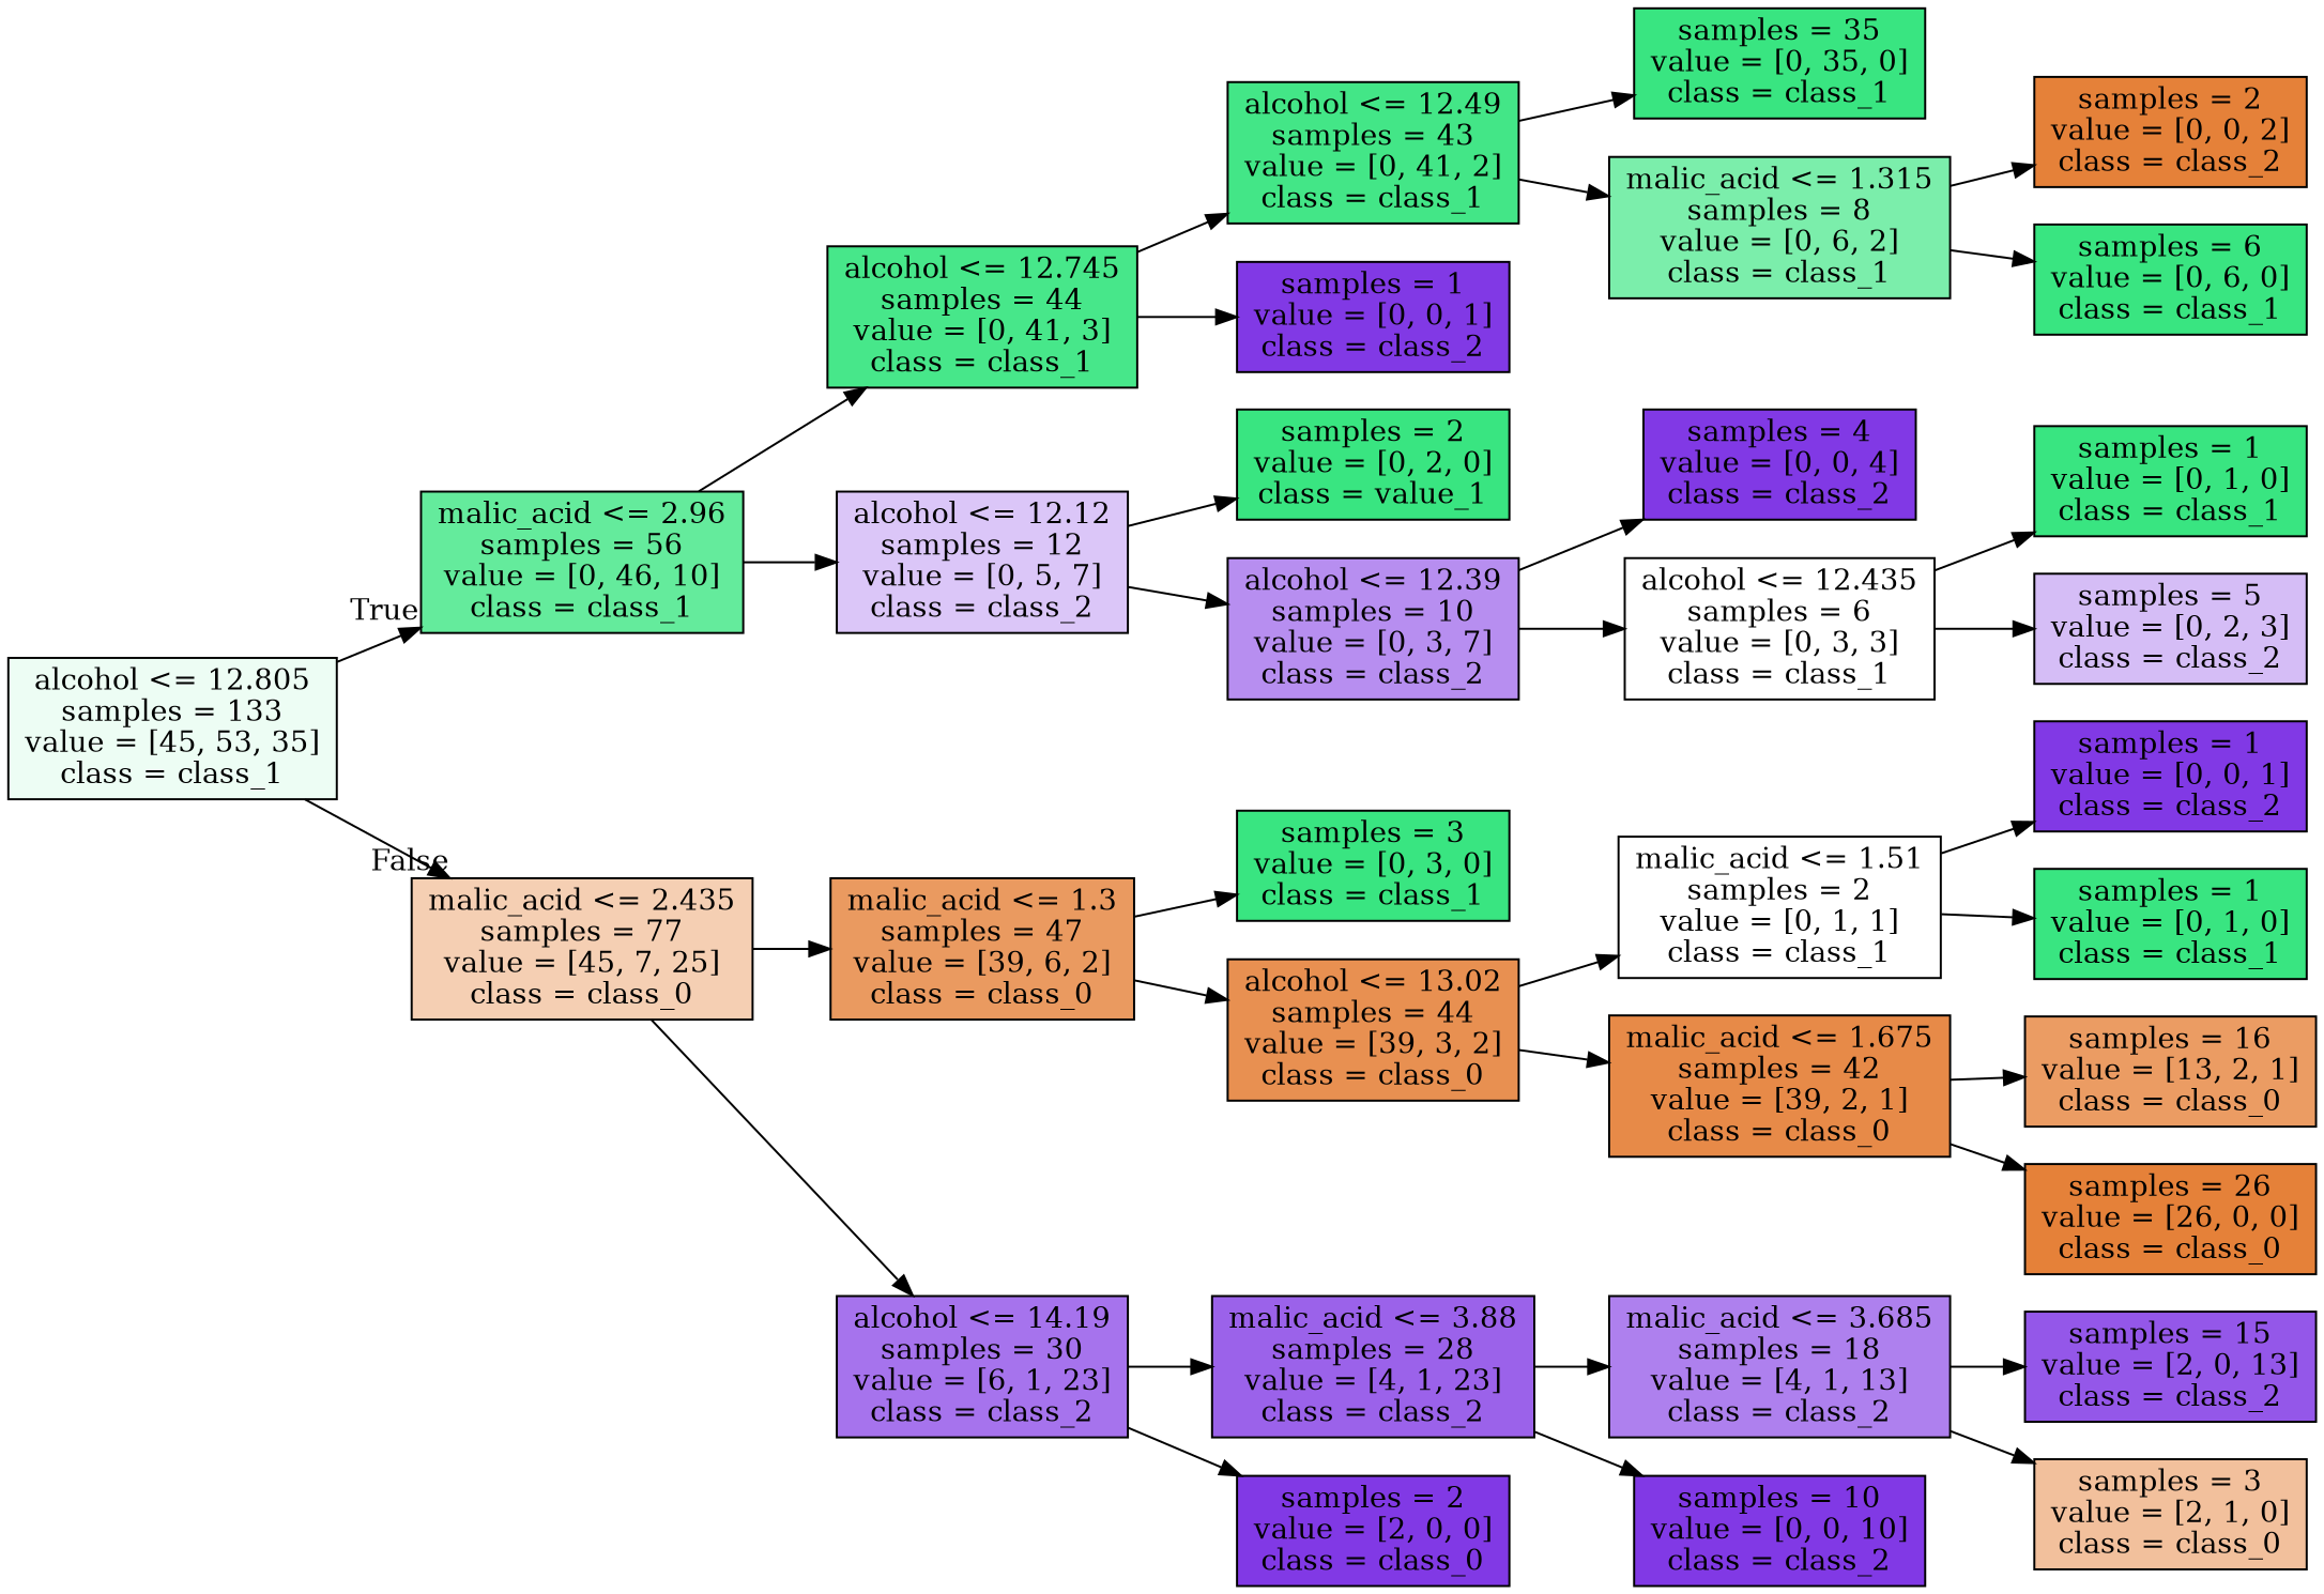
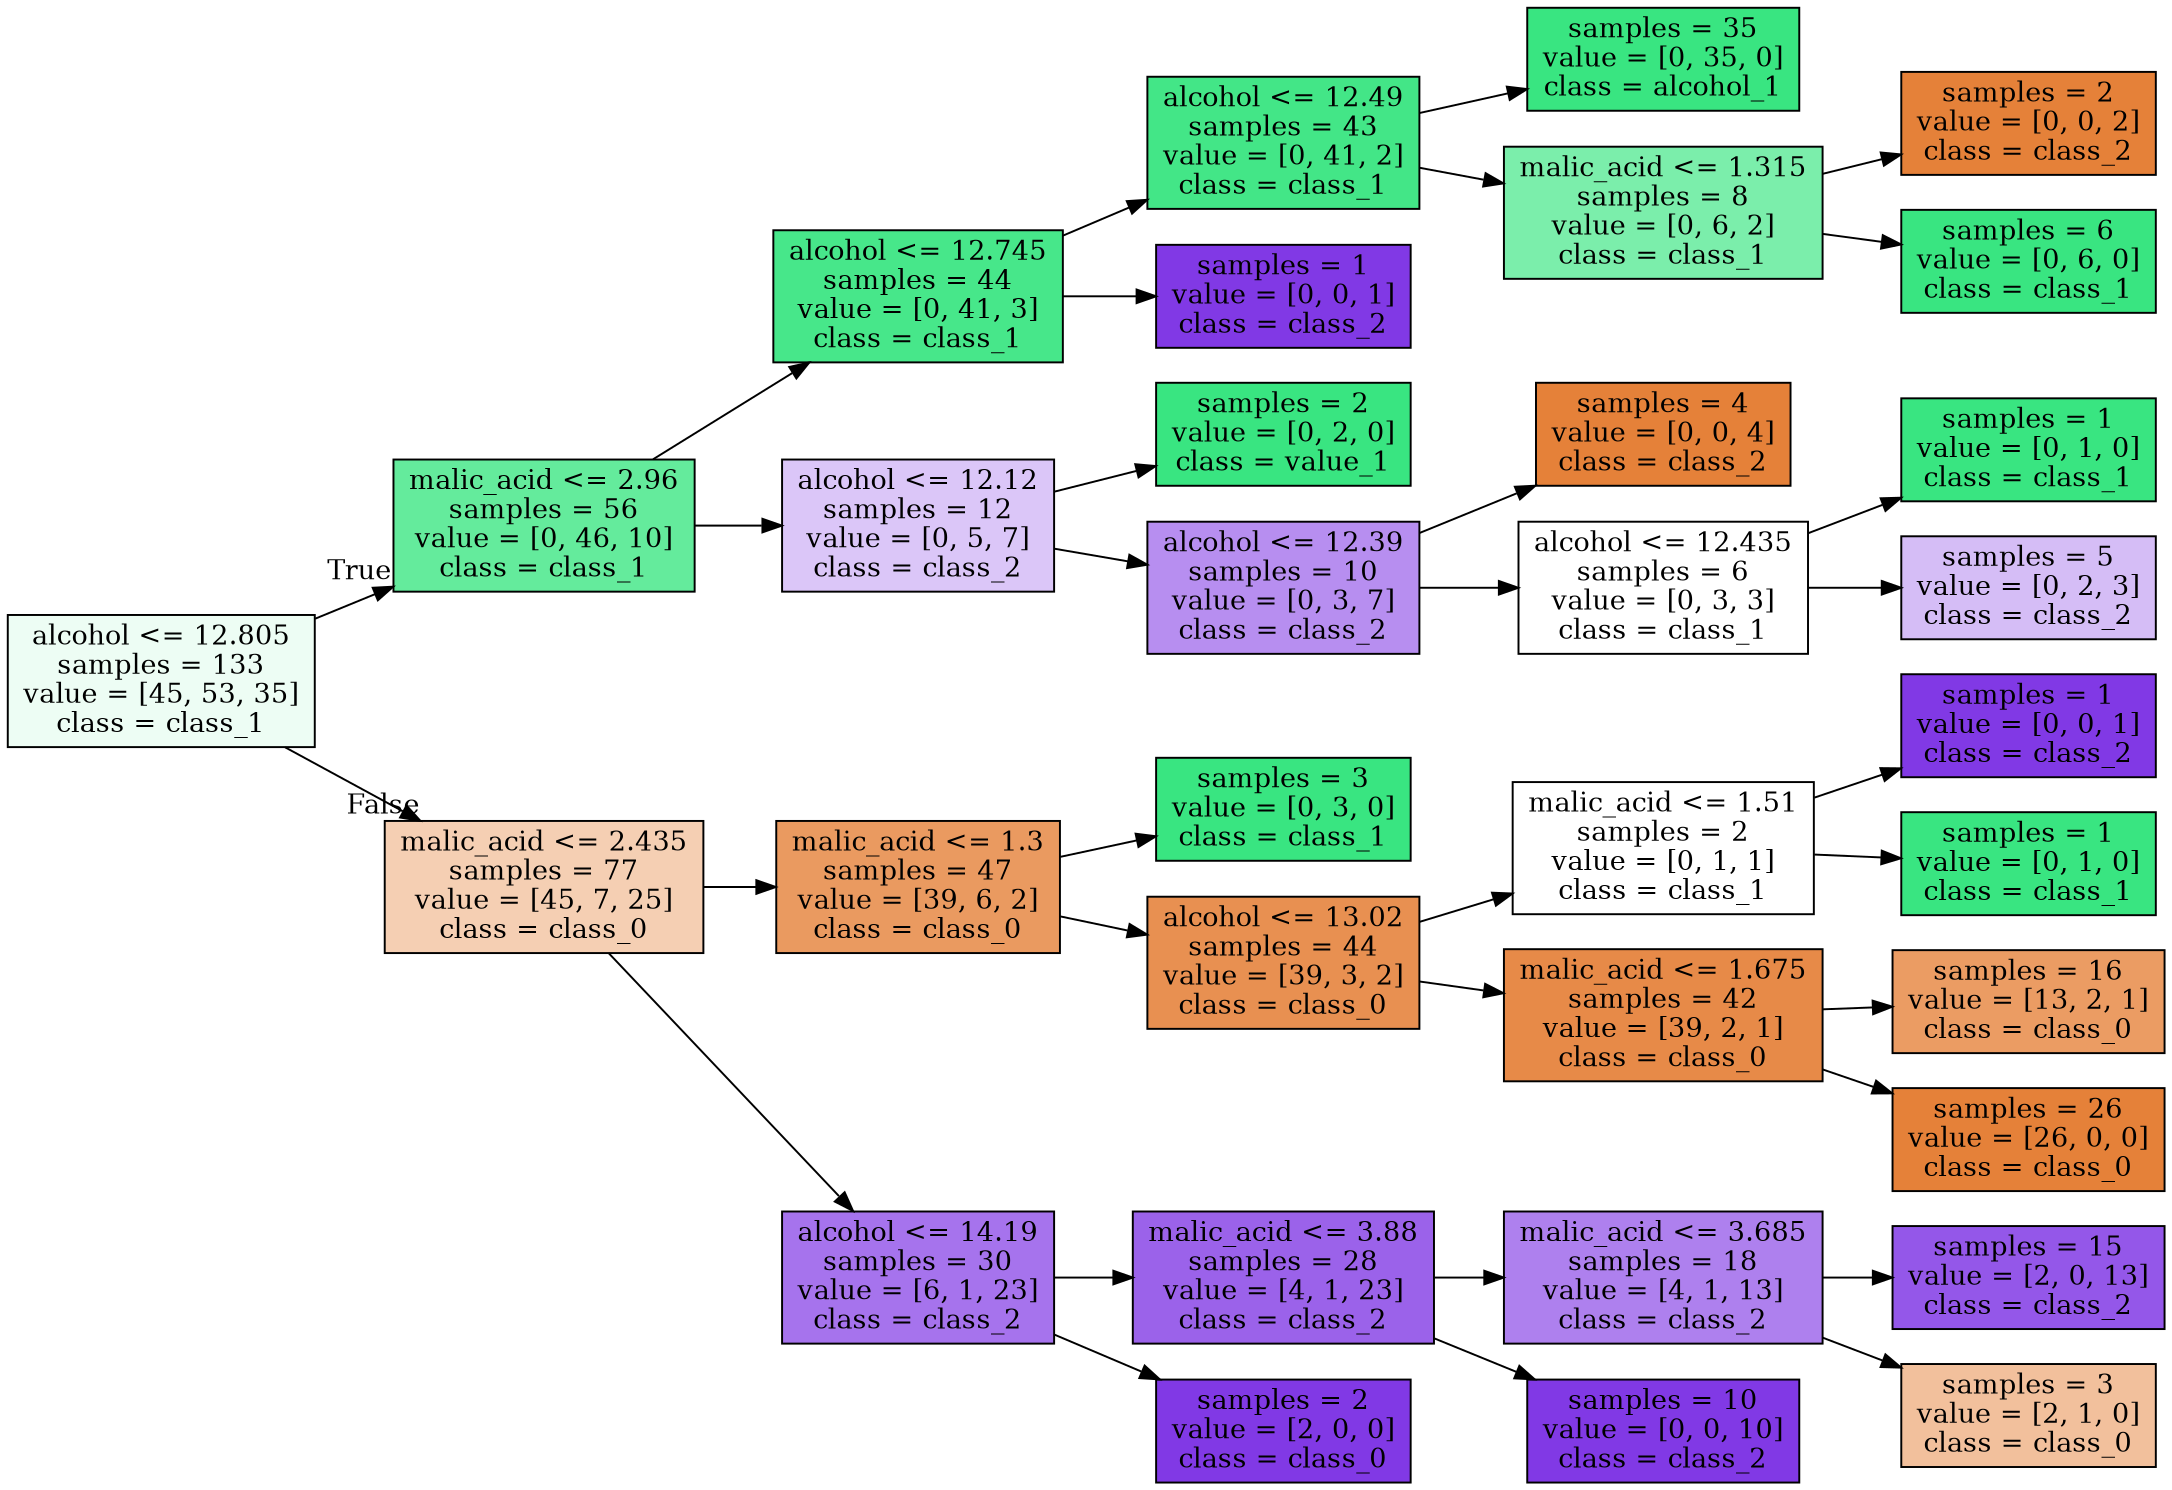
  digraph {
    rankdir=LR
    node [color=black fillcolor="#39e581" shape=box style=filled]
    n1 [fillcolor="#edfdf4" label="alcohol <= 12.805\nsamples = 133\nvalue = [45, 53, 35]\nclass = class_1"]
    n2 [fillcolor="#64eb9c" label="malic_acid <= 2.96\nsamples = 56\nvalue = [0, 46, 10]\nclass = class_1"]
    n3 [fillcolor="#f5cfb3" label="malic_acid <= 2.435\nsamples = 77\nvalue = [45, 7, 25]\nclass = class_0"]
    n4 [fillcolor="#47e78a" label="alcohol <= 12.745\nsamples = 44\nvalue = [0, 41, 3]\nclass = class_1"]
    n5 [fillcolor="#dbc6f8" label="alcohol <= 12.12\nsamples = 12\nvalue = [0, 5, 7]\nclass = class_2"]
    n6 [fillcolor="#ea9a60" label="malic_acid <= 1.3\nsamples = 47\nvalue = [39, 6, 2]\nclass = class_0"]
    n7 [fillcolor="#a673ed" label="alcohol <= 14.19\nsamples = 30\nvalue = [6, 1, 23]\nclass = class_2"]
    n8 [fillcolor="#43e687" label="alcohol <= 12.49\nsamples = 43\nvalue = [0, 41, 2]\nclass = class_1"]
    n9 [fillcolor="#8139e5" label="samples = 1\nvalue = [0, 0, 1]\nclass = class_2"]
    n10 [label="samples = 2\nvalue = [0, 2, 0]\nclass = value_1"]
    n11 [fillcolor="#b78ef0" label="alcohol <= 12.39\nsamples = 10\nvalue = [0, 3, 7]\nclass = class_2"]
-   n12 [label="samples = 35\nvalue = [0, 35, 0]\nclass = class_1"]
+   n12 [label="samples = 35\nvalue = [0, 35, 0]\nclass = alcohol_1"]
    n13 [fillcolor="#7beeab" label="malic_acid <= 1.315\nsamples = 8\nvalue = [0, 6, 2]\nclass = class_1"]
    n14 [fillcolor="#e58139" label="samples = 2\nvalue = [0, 0, 2]\nclass = class_2"]
    n15 [label="samples = 6\nvalue = [0, 6, 0]\nclass = class_1"]
-   n16 [fillcolor="#8139e5" label="samples = 4\nvalue = [0, 0, 4]\nclass = class_2"]
+   n16 [fillcolor="#e58139" label="samples = 4\nvalue = [0, 0, 4]\nclass = class_2"]
    n17 [fillcolor="#ffffff" label="alcohol <= 12.435\nsamples = 6\nvalue = [0, 3, 3]\nclass = class_1"]
    n18 [label="samples = 1\nvalue = [0, 1, 0]\nclass = class_1"]
    n19 [fillcolor="#d5bdf6" label="samples = 5\nvalue = [0, 2, 3]\nclass = class_2"]
    n20 [label="samples = 3\nvalue = [0, 3, 0]\nclass = class_1"]
    n21 [fillcolor="#e89051" label="alcohol <= 13.02\nsamples = 44\nvalue = [39, 3, 2]\nclass = class_0"]
    n22 [fillcolor="#9b62ea" label="malic_acid <= 3.88\nsamples = 28\nvalue = [4, 1, 23]\nclass = class_2"]
    n23 [fillcolor="#8139e5" label="samples = 2\nvalue = [2, 0, 0]\nclass = class_0"]
    n24 [fillcolor="#ffffff" label="malic_acid <= 1.51\nsamples = 2\nvalue = [0, 1, 1]\nclass = class_1"]
    n25 [fillcolor="#e78a48" label="malic_acid <= 1.675\nsamples = 42\nvalue = [39, 2, 1]\nclass = class_0"]
    n26 [fillcolor="#8139e5" label="samples = 1\nvalue = [0, 0, 1]\nclass = class_2"]
    n27 [label="samples = 1\nvalue = [0, 1, 0]\nclass = class_1"]
    n28 [fillcolor="#eb9c63" label="samples = 16\nvalue = [13, 2, 1]\nclass = class_0"]
    n29 [fillcolor="#e58139" label="samples = 26\nvalue = [26, 0, 0]\nclass = class_0"]
    n30 [fillcolor="#ae80ee" label="malic_acid <= 3.685\nsamples = 18\nvalue = [4, 1, 13]\nclass = class_2"]
    n31 [fillcolor="#8139e5" label="samples = 10\nvalue = [0, 0, 10]\nclass = class_2"]
    n32 [fillcolor="#9457e9" label="samples = 15\nvalue = [2, 0, 13]\nclass = class_2"]
    n33 [fillcolor="#f2c09c" label="samples = 3\nvalue = [2, 1, 0]\nclass = class_0"]
    n1 -> n2 [headlabel=True labelangle=45 labeldistance=2.5]
    n1 -> n3 [headlabel=False labelangle=-45 labeldistance=2.5]
    n2 -> n4
    n2 -> n5
    n3 -> n6
    n3 -> n7
    n4 -> n8
    n4 -> n9
    n5 -> n10
    n5 -> n11
    n6 -> n20
    n6 -> n21
    n7 -> n22
    n7 -> n23
    n8 -> n12
    n8 -> n13
    n11 -> n16
    n11 -> n17
    n13 -> n14
    n13 -> n15
    n17 -> n18
    n17 -> n19
    n21 -> n24
    n21 -> n25
    n22 -> n30
    n22 -> n31
    n24 -> n26
    n24 -> n27
    n25 -> n28
    n25 -> n29
    n30 -> n32
    n30 -> n33
  }
